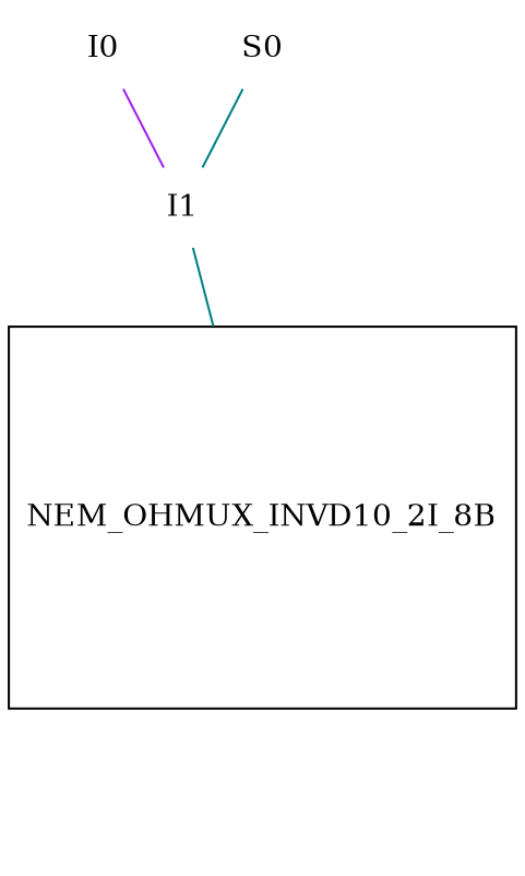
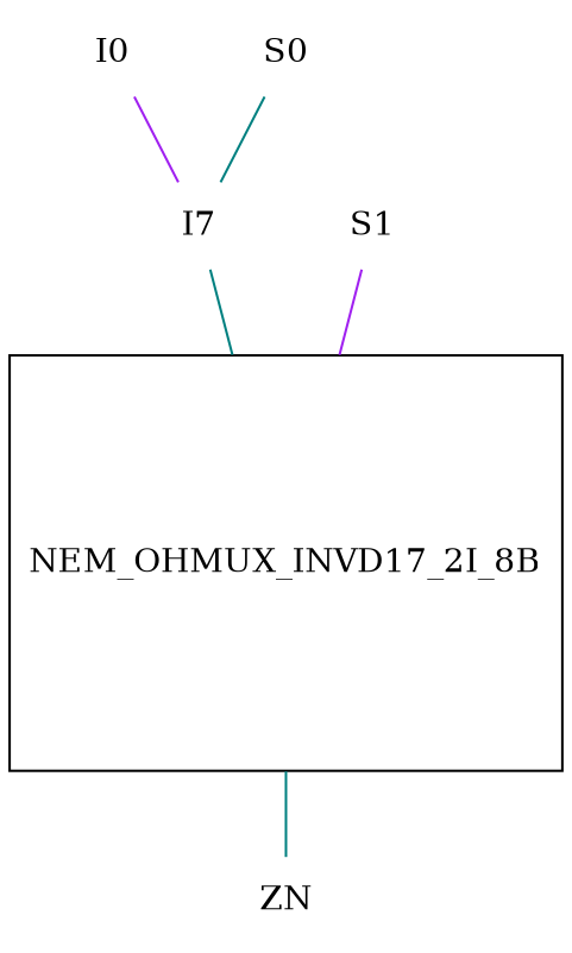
  graph {
    rankdir=TB
    node [color=teal shape=none]
    edge [color=teal]
-   n1 [color=black height=2.4 label=NEM_OHMUX_INVD10_2I_8B rankdir=TB shape=box]
-   I1 [color=purple]
+   n1 [color=black height=2.4 label=NEM_OHMUX_INVD17_2I_8B rankdir=TB shape=box]
+   ZN
+   I1 [color=purple label=I7]
    I0
    S0 [color=blue]
+   S1
+   n1 -- ZN
    I1 -- n1
    I0 -- I1 [color=purple]
    S0 -- I1
+   S1 -- n1 [color=purple]
  }
